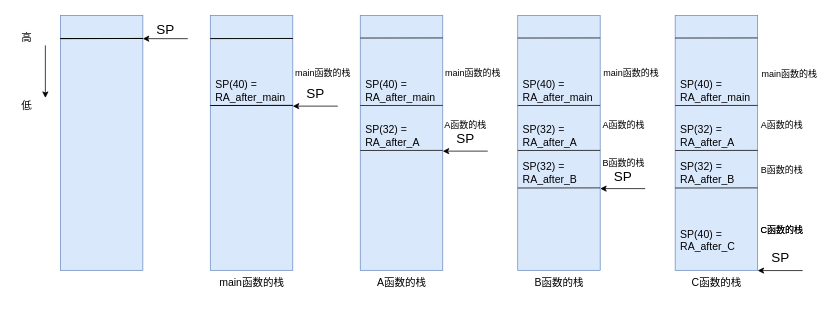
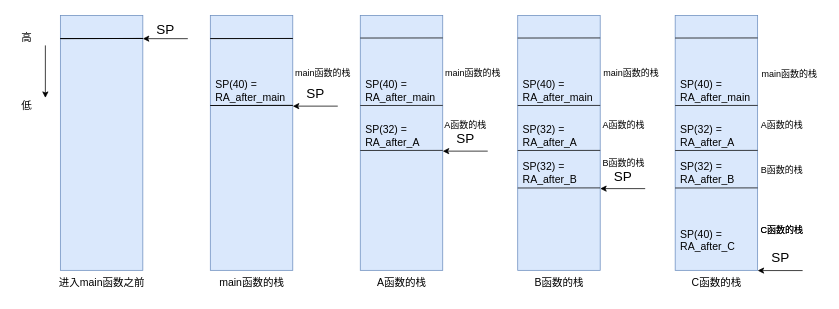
  <mxCell id="0" />
  <mxCell id="1" parent="0" />
  <mxCell id="2" value="" style="rounded=0;whiteSpace=wrap;html=1;fillColor=#dae8fc;strokeColor=#6c8ebf;flipV=1;" vertex="1" parent="1"><mxGeometry x="80" y="20" width="110" height="340" as="geometry" /></mxCell>
  <mxCell id="3" value="&lt;font style=&quot;font-size: 14px;&quot;&gt;高&lt;/font&gt;" style="text;html=1;resizable=0;autosize=1;align=center;verticalAlign=middle;points=[];fillColor=none;strokeColor=none;rounded=0;flipV=1;" vertex="1" parent="1"><mxGeometry x="20" y="40" width="30" height="20" as="geometry" /></mxCell>
  <mxCell id="4" value="&lt;font style=&quot;font-size: 14px;&quot;&gt;低&lt;/font&gt;" style="text;html=1;resizable=0;autosize=1;align=center;verticalAlign=middle;points=[];fillColor=none;strokeColor=none;rounded=0;flipV=1;" vertex="1" parent="1"><mxGeometry x="20" y="130" width="30" height="20" as="geometry" /></mxCell>
  <mxCell id="5" value="" style="endArrow=none;html=1;rounded=0;fontSize=18;exitX=0;exitY=0.076;exitDx=0;exitDy=0;exitPerimeter=0;" edge="1" parent="1"><mxGeometry width="50" height="50" relative="1" as="geometry"><mxPoint x="80" y="50.88" as="sourcePoint" /><mxPoint x="190" y="50.76" as="targetPoint" /></mxGeometry></mxCell>
  <mxCell id="6" value="" style="endArrow=classic;html=1;rounded=0;fontSize=18;" edge="1" parent="1"><mxGeometry width="50" height="50" relative="1" as="geometry"><mxPoint x="250" y="51" as="sourcePoint" /><mxPoint x="190" y="51" as="targetPoint" /></mxGeometry></mxCell>
  <mxCell id="7" value="SP" style="text;html=1;resizable=0;autosize=1;align=center;verticalAlign=middle;points=[];fillColor=none;strokeColor=none;rounded=0;fontSize=18;flipV=1;" vertex="1" parent="1"><mxGeometry x="200" y="24" width="40" height="30" as="geometry" /></mxCell>
+ <mxCell id="8" value="&lt;font style=&quot;font-size: 14px;&quot;&gt;进入main函数之前&lt;/font&gt;" style="text;html=1;resizable=0;autosize=1;align=center;verticalAlign=middle;points=[];fillColor=none;strokeColor=none;rounded=0;fontSize=18;flipV=1;" vertex="1" parent="1"><mxGeometry x="70" y="360" width="130" height="30" as="geometry" /></mxCell>
  <mxCell id="9" value="" style="rounded=0;whiteSpace=wrap;html=1;fillColor=#dae8fc;strokeColor=#6c8ebf;flipV=1;" vertex="1" parent="1"><mxGeometry x="280" y="20" width="110" height="340" as="geometry" /></mxCell>
  <mxCell id="10" value="" style="endArrow=none;html=1;rounded=0;fontSize=18;exitX=0;exitY=0.076;exitDx=0;exitDy=0;exitPerimeter=0;" edge="1" parent="1"><mxGeometry width="50" height="50" relative="1" as="geometry"><mxPoint x="280" y="50.88" as="sourcePoint" /><mxPoint x="390" y="50.76" as="targetPoint" /></mxGeometry></mxCell>
  <mxCell id="11" value="" style="rounded=0;whiteSpace=wrap;html=1;fillColor=#dae8fc;strokeColor=#6c8ebf;flipV=1;" vertex="1" parent="1"><mxGeometry x="480" y="20" width="110" height="340" as="geometry" /></mxCell>
  <mxCell id="12" value="" style="endArrow=none;html=1;rounded=0;fontSize=18;exitX=0;exitY=0.076;exitDx=0;exitDy=0;exitPerimeter=0;" edge="1" parent="1"><mxGeometry width="50" height="50" relative="1" as="geometry"><mxPoint x="480" y="50.17" as="sourcePoint" /><mxPoint x="590" y="50.05" as="targetPoint" /></mxGeometry></mxCell>
  <mxCell id="13" value="" style="endArrow=classic;html=1;rounded=0;fontSize=18;" edge="1" parent="1"><mxGeometry width="50" height="50" relative="1" as="geometry"><mxPoint x="450" y="141" as="sourcePoint" /><mxPoint x="390" y="141" as="targetPoint" /></mxGeometry></mxCell>
  <mxCell id="14" value="SP" style="text;html=1;resizable=0;autosize=1;align=center;verticalAlign=middle;points=[];fillColor=none;strokeColor=none;rounded=0;fontSize=18;flipV=1;" vertex="1" parent="1"><mxGeometry x="400" y="110" width="40" height="30" as="geometry" /></mxCell>
  <mxCell id="15" value="" style="endArrow=none;html=1;rounded=0;fontSize=18;exitX=0;exitY=0.076;exitDx=0;exitDy=0;exitPerimeter=0;" edge="1" parent="1"><mxGeometry width="50" height="50" relative="1" as="geometry"><mxPoint x="280" y="140.16" as="sourcePoint" /><mxPoint x="390" y="140.04" as="targetPoint" /></mxGeometry></mxCell>
  <mxCell id="16" value="" style="endArrow=classic;html=1;rounded=0;fontSize=18;" edge="1" parent="1"><mxGeometry width="50" height="50" relative="1" as="geometry"><mxPoint x="650" y="201" as="sourcePoint" /><mxPoint x="590" y="201" as="targetPoint" /></mxGeometry></mxCell>
  <mxCell id="17" value="SP" style="text;html=1;resizable=0;autosize=1;align=center;verticalAlign=middle;points=[];fillColor=none;strokeColor=none;rounded=0;fontSize=18;flipV=1;" vertex="1" parent="1"><mxGeometry x="600" y="170" width="40" height="30" as="geometry" /></mxCell>
  <mxCell id="18" value="" style="endArrow=none;html=1;rounded=0;fontSize=18;exitX=0;exitY=0.076;exitDx=0;exitDy=0;exitPerimeter=0;" edge="1" parent="1"><mxGeometry width="50" height="50" relative="1" as="geometry"><mxPoint x="480" y="200.16" as="sourcePoint" /><mxPoint x="590" y="200.04" as="targetPoint" /></mxGeometry></mxCell>
  <mxCell id="19" value="" style="endArrow=none;html=1;rounded=0;fontSize=18;exitX=0;exitY=0.076;exitDx=0;exitDy=0;exitPerimeter=0;" edge="1" parent="1"><mxGeometry width="50" height="50" relative="1" as="geometry"><mxPoint x="480" y="140.17" as="sourcePoint" /><mxPoint x="590" y="140.05" as="targetPoint" /></mxGeometry></mxCell>
  <mxCell id="20" value="" style="rounded=0;whiteSpace=wrap;html=1;fillColor=#dae8fc;strokeColor=#6c8ebf;flipV=1;" vertex="1" parent="1"><mxGeometry x="690" y="20" width="110" height="340" as="geometry" /></mxCell>
  <mxCell id="21" value="" style="endArrow=none;html=1;rounded=0;fontSize=18;exitX=0;exitY=0.076;exitDx=0;exitDy=0;exitPerimeter=0;" edge="1" parent="1"><mxGeometry width="50" height="50" relative="1" as="geometry"><mxPoint x="690" y="50.17" as="sourcePoint" /><mxPoint x="800" y="50.05" as="targetPoint" /></mxGeometry></mxCell>
  <mxCell id="22" value="" style="endArrow=none;html=1;rounded=0;fontSize=18;exitX=0;exitY=0.076;exitDx=0;exitDy=0;exitPerimeter=0;" edge="1" parent="1"><mxGeometry width="50" height="50" relative="1" as="geometry"><mxPoint x="690" y="200.16" as="sourcePoint" /><mxPoint x="800" y="200.04" as="targetPoint" /></mxGeometry></mxCell>
  <mxCell id="23" value="" style="endArrow=none;html=1;rounded=0;fontSize=18;exitX=0;exitY=0.076;exitDx=0;exitDy=0;exitPerimeter=0;" edge="1" parent="1"><mxGeometry width="50" height="50" relative="1" as="geometry"><mxPoint x="690" y="140.17" as="sourcePoint" /><mxPoint x="800" y="140.05" as="targetPoint" /></mxGeometry></mxCell>
  <mxCell id="24" value="" style="endArrow=classic;html=1;rounded=0;fontSize=18;" edge="1" parent="1"><mxGeometry width="50" height="50" relative="1" as="geometry"><mxPoint x="860" y="251" as="sourcePoint" /><mxPoint x="800" y="251" as="targetPoint" /></mxGeometry></mxCell>
  <mxCell id="25" value="SP" style="text;html=1;resizable=0;autosize=1;align=center;verticalAlign=middle;points=[];fillColor=none;strokeColor=none;rounded=0;fontSize=18;flipV=1;" vertex="1" parent="1"><mxGeometry x="810" y="220" width="40" height="30" as="geometry" /></mxCell>
  <mxCell id="26" value="" style="endArrow=none;html=1;rounded=0;fontSize=18;exitX=0;exitY=0.076;exitDx=0;exitDy=0;exitPerimeter=0;" edge="1" parent="1"><mxGeometry width="50" height="50" relative="1" as="geometry"><mxPoint x="690" y="250.16" as="sourcePoint" /><mxPoint x="800" y="250.04" as="targetPoint" /></mxGeometry></mxCell>
  <mxCell id="27" value="" style="rounded=0;whiteSpace=wrap;html=1;fillColor=#dae8fc;strokeColor=#6c8ebf;flipV=1;" vertex="1" parent="1"><mxGeometry x="900" y="20" width="110" height="340" as="geometry" /></mxCell>
  <mxCell id="28" value="" style="endArrow=none;html=1;rounded=0;fontSize=18;exitX=0;exitY=0.076;exitDx=0;exitDy=0;exitPerimeter=0;" edge="1" parent="1"><mxGeometry width="50" height="50" relative="1" as="geometry"><mxPoint x="900" y="50.17" as="sourcePoint" /><mxPoint x="1010" y="50.05" as="targetPoint" /></mxGeometry></mxCell>
  <mxCell id="29" value="" style="endArrow=none;html=1;rounded=0;fontSize=18;exitX=0;exitY=0.076;exitDx=0;exitDy=0;exitPerimeter=0;" edge="1" parent="1"><mxGeometry width="50" height="50" relative="1" as="geometry"><mxPoint x="900" y="200.16" as="sourcePoint" /><mxPoint x="1010" y="200.04" as="targetPoint" /></mxGeometry></mxCell>
  <mxCell id="30" value="" style="endArrow=none;html=1;rounded=0;fontSize=18;exitX=0;exitY=0.076;exitDx=0;exitDy=0;exitPerimeter=0;" edge="1" parent="1"><mxGeometry width="50" height="50" relative="1" as="geometry"><mxPoint x="900" y="140.17" as="sourcePoint" /><mxPoint x="1010" y="140.05" as="targetPoint" /></mxGeometry></mxCell>
  <mxCell id="31" value="" style="endArrow=none;html=1;rounded=0;fontSize=18;exitX=0;exitY=0.076;exitDx=0;exitDy=0;exitPerimeter=0;" edge="1" parent="1"><mxGeometry width="50" height="50" relative="1" as="geometry"><mxPoint x="900" y="250.16" as="sourcePoint" /><mxPoint x="1010" y="250.04" as="targetPoint" /></mxGeometry></mxCell>
  <mxCell id="32" value="" style="endArrow=classic;html=1;rounded=0;fontSize=18;" edge="1" parent="1"><mxGeometry width="50" height="50" relative="1" as="geometry"><mxPoint x="1070" y="360.31" as="sourcePoint" /><mxPoint x="1010" y="360.31" as="targetPoint" /></mxGeometry></mxCell>
  <mxCell id="33" value="SP" style="text;html=1;resizable=0;autosize=1;align=center;verticalAlign=middle;points=[];fillColor=none;strokeColor=none;rounded=0;fontSize=18;flipV=1;" vertex="1" parent="1"><mxGeometry x="1020" y="329.31" width="40" height="30" as="geometry" /></mxCell>
  <mxCell id="34" value="&lt;font style=&quot;font-size: 14px;&quot;&gt;main函数的栈&lt;/font&gt;" style="text;html=1;resizable=0;autosize=1;align=center;verticalAlign=middle;points=[];fillColor=none;strokeColor=none;rounded=0;fontSize=18;flipV=1;" vertex="1" parent="1"><mxGeometry x="285" y="360" width="100" height="30" as="geometry" /></mxCell>
  <mxCell id="35" value="&lt;font style=&quot;font-size: 14px;&quot;&gt;A函数的栈&lt;/font&gt;" style="text;html=1;resizable=0;autosize=1;align=center;verticalAlign=middle;points=[];fillColor=none;strokeColor=none;rounded=0;fontSize=18;flipV=1;" vertex="1" parent="1"><mxGeometry x="495" y="360" width="80" height="30" as="geometry" /></mxCell>
  <mxCell id="36" value="&lt;font style=&quot;font-size: 14px;&quot;&gt;B函数的栈&lt;/font&gt;" style="text;html=1;resizable=0;autosize=1;align=center;verticalAlign=middle;points=[];fillColor=none;strokeColor=none;rounded=0;fontSize=18;flipV=1;" vertex="1" parent="1"><mxGeometry x="705" y="360" width="80" height="30" as="geometry" /></mxCell>
  <mxCell id="37" value="&lt;font style=&quot;font-size: 14px;&quot;&gt;C函数的栈&lt;/font&gt;" style="text;html=1;resizable=0;autosize=1;align=center;verticalAlign=middle;points=[];fillColor=none;strokeColor=none;rounded=0;fontSize=18;flipV=1;" vertex="1" parent="1"><mxGeometry x="915" y="360" width="80" height="30" as="geometry" /></mxCell>
  <mxCell id="38" value="" style="endArrow=none;html=1;rounded=0;fontSize=18;exitX=0;exitY=0.076;exitDx=0;exitDy=0;exitPerimeter=0;" edge="1" parent="1"><mxGeometry width="50" height="50" relative="1" as="geometry"><mxPoint x="80" y="50.88" as="sourcePoint" /><mxPoint x="190" y="50.76" as="targetPoint" /></mxGeometry></mxCell>
  <mxCell id="39" value="" style="endArrow=none;html=1;rounded=0;fontSize=18;exitX=0;exitY=0.076;exitDx=0;exitDy=0;exitPerimeter=0;" edge="1" parent="1"><mxGeometry width="50" height="50" relative="1" as="geometry"><mxPoint x="80" y="50.88" as="sourcePoint" /><mxPoint x="190" y="50.76" as="targetPoint" /></mxGeometry></mxCell>
  <mxCell id="40" value="" style="endArrow=none;html=1;rounded=0;fontSize=18;exitX=0;exitY=0.076;exitDx=0;exitDy=0;exitPerimeter=0;" edge="1" parent="1"><mxGeometry width="50" height="50" relative="1" as="geometry"><mxPoint x="280" y="140.16" as="sourcePoint" /><mxPoint x="390" y="140.04" as="targetPoint" /></mxGeometry></mxCell>
  <mxCell id="41" value="" style="endArrow=none;html=1;rounded=0;fontSize=18;exitX=0;exitY=0.076;exitDx=0;exitDy=0;exitPerimeter=0;" edge="1" parent="1"><mxGeometry width="50" height="50" relative="1" as="geometry"><mxPoint x="280" y="50.88" as="sourcePoint" /><mxPoint x="390" y="50.76" as="targetPoint" /></mxGeometry></mxCell>
  <mxCell id="42" value="SP(40) =&amp;nbsp;&lt;br&gt;RA_after_main" style="text;html=1;resizable=0;autosize=1;align=left;verticalAlign=middle;points=[];fillColor=none;strokeColor=none;rounded=0;fontSize=14;flipV=1;" vertex="1" parent="1"><mxGeometry x="285" y="100" width="110" height="40" as="geometry" /></mxCell>
  <mxCell id="43" value="SP(32) =&amp;nbsp;&lt;br&gt;RA_after_A" style="text;html=1;resizable=0;autosize=1;align=left;verticalAlign=middle;points=[];fillColor=none;strokeColor=none;rounded=0;fontSize=14;flipV=1;" vertex="1" parent="1"><mxGeometry x="485" y="160" width="90" height="40" as="geometry" /></mxCell>
  <mxCell id="44" value="SP(40) =&amp;nbsp;&lt;br&gt;RA_after_main" style="text;html=1;resizable=0;autosize=1;align=left;verticalAlign=middle;points=[];fillColor=none;strokeColor=none;rounded=0;fontSize=14;flipV=1;" vertex="1" parent="1"><mxGeometry x="485" y="100" width="110" height="40" as="geometry" /></mxCell>
  <mxCell id="45" value="SP(32) =&amp;nbsp;&lt;br&gt;RA_after_B" style="text;html=1;resizable=0;autosize=1;align=left;verticalAlign=middle;points=[];fillColor=none;strokeColor=none;rounded=0;fontSize=14;flipV=1;" vertex="1" parent="1"><mxGeometry x="695" y="210" width="90" height="40" as="geometry" /></mxCell>
  <mxCell id="46" value="SP(32) =&amp;nbsp;&lt;br&gt;RA_after_A" style="text;html=1;resizable=0;autosize=1;align=left;verticalAlign=middle;points=[];fillColor=none;strokeColor=none;rounded=0;fontSize=14;flipV=1;" vertex="1" parent="1"><mxGeometry x="695" y="160" width="90" height="40" as="geometry" /></mxCell>
  <mxCell id="47" value="SP(40) =&amp;nbsp;&lt;br&gt;RA_after_main" style="text;html=1;resizable=0;autosize=1;align=left;verticalAlign=middle;points=[];fillColor=none;strokeColor=none;rounded=0;fontSize=14;flipV=1;" vertex="1" parent="1"><mxGeometry x="695" y="100" width="110" height="40" as="geometry" /></mxCell>
  <mxCell id="48" value="SP(40) =&amp;nbsp;&lt;br&gt;RA_after_main" style="text;html=1;resizable=0;autosize=1;align=left;verticalAlign=middle;points=[];fillColor=none;strokeColor=none;rounded=0;fontSize=14;flipV=1;" vertex="1" parent="1"><mxGeometry x="905" y="100" width="110" height="40" as="geometry" /></mxCell>
  <mxCell id="49" value="SP(32) =&amp;nbsp;&lt;br&gt;RA_after_A" style="text;html=1;resizable=0;autosize=1;align=left;verticalAlign=middle;points=[];fillColor=none;strokeColor=none;rounded=0;fontSize=14;flipV=1;" vertex="1" parent="1"><mxGeometry x="905" y="160" width="90" height="40" as="geometry" /></mxCell>
  <mxCell id="50" value="SP(32) =&amp;nbsp;&lt;br&gt;RA_after_B" style="text;html=1;resizable=0;autosize=1;align=left;verticalAlign=middle;points=[];fillColor=none;strokeColor=none;rounded=0;fontSize=14;flipV=1;" vertex="1" parent="1"><mxGeometry x="905" y="210" width="90" height="40" as="geometry" /></mxCell>
  <mxCell id="51" value="SP(40) =&amp;nbsp;&lt;br&gt;RA_after_C" style="text;html=1;resizable=0;autosize=1;align=left;verticalAlign=middle;points=[];fillColor=none;strokeColor=none;rounded=0;fontSize=14;flipV=1;" vertex="1" parent="1"><mxGeometry x="905" y="300" width="90" height="40" as="geometry" /></mxCell>
  <mxCell id="52" value="" style="endArrow=classic;html=1;rounded=0;fontSize=18;" edge="1" parent="1"><mxGeometry width="50" height="50" relative="1" as="geometry"><mxPoint x="60" y="60" as="sourcePoint" /><mxPoint x="60" y="130" as="targetPoint" /></mxGeometry></mxCell>
  <mxCell id="53" value="&lt;font style=&quot;font-size: 12px;&quot;&gt;main函数的栈&lt;/font&gt;" style="text;html=1;resizable=0;autosize=1;align=center;verticalAlign=middle;points=[];fillColor=none;strokeColor=none;rounded=0;fontSize=18;flipV=1;" vertex="1" parent="1"><mxGeometry x="385" y="80" width="90" height="30" as="geometry" /></mxCell>
  <mxCell id="54" value="&lt;font style=&quot;font-size: 12px;&quot;&gt;main函数的栈&lt;/font&gt;" style="text;html=1;resizable=0;autosize=1;align=center;verticalAlign=middle;points=[];fillColor=none;strokeColor=none;rounded=0;fontSize=18;flipV=1;" vertex="1" parent="1"><mxGeometry x="585" y="80" width="90" height="30" as="geometry" /></mxCell>
  <mxCell id="55" value="&lt;font style=&quot;font-size: 12px;&quot;&gt;main函数的栈&lt;/font&gt;" style="text;html=1;resizable=0;autosize=1;align=center;verticalAlign=middle;points=[];fillColor=none;strokeColor=none;rounded=0;fontSize=18;flipV=1;" vertex="1" parent="1"><mxGeometry x="796" y="80" width="90" height="30" as="geometry" /></mxCell>
  <mxCell id="56" value="&lt;font style=&quot;font-size: 12px;&quot;&gt;main函数的栈&lt;/font&gt;" style="text;html=1;resizable=0;autosize=1;align=center;verticalAlign=middle;points=[];fillColor=none;strokeColor=none;rounded=0;fontSize=18;flipV=1;" vertex="1" parent="1"><mxGeometry x="1007" y="81" width="90" height="30" as="geometry" /></mxCell>
  <mxCell id="57" value="&lt;font style=&quot;font-size: 12px;&quot;&gt;A函数的栈&lt;/font&gt;" style="text;html=1;resizable=0;autosize=1;align=center;verticalAlign=middle;points=[];fillColor=none;strokeColor=none;rounded=0;fontSize=18;flipV=1;" vertex="1" parent="1"><mxGeometry x="585" y="150" width="70" height="30" as="geometry" /></mxCell>
  <mxCell id="58" value="&lt;font style=&quot;font-size: 12px;&quot;&gt;B函数的栈&lt;/font&gt;" style="text;html=1;resizable=0;autosize=1;align=center;verticalAlign=middle;points=[];fillColor=none;strokeColor=none;rounded=0;fontSize=18;flipV=1;" vertex="1" parent="1"><mxGeometry x="1007" y="210" width="70" height="30" as="geometry" /></mxCell>
  <mxCell id="59" value="&lt;font style=&quot;font-size: 12px;&quot;&gt;C函数的栈&lt;/font&gt;" style="text;html=1;resizable=0;autosize=1;align=center;verticalAlign=middle;points=[];fillColor=none;strokeColor=none;rounded=0;fontSize=18;flipV=1;" vertex="1" parent="1"><mxGeometry x="1007" y="290" width="70" height="30" as="geometry" /></mxCell>
  <mxCell id="60" value="&lt;font style=&quot;font-size: 12px;&quot;&gt;B函数的栈&lt;/font&gt;" style="text;html=1;resizable=0;autosize=1;align=center;verticalAlign=middle;points=[];fillColor=none;strokeColor=none;rounded=0;fontSize=18;flipV=1;" vertex="1" parent="1"><mxGeometry x="796" y="200" width="70" height="30" as="geometry" /></mxCell>
  <mxCell id="61" value="&lt;font style=&quot;font-size: 12px;&quot;&gt;C函数的栈&lt;/font&gt;" style="text;html=1;resizable=0;autosize=1;align=center;verticalAlign=middle;points=[];fillColor=none;strokeColor=none;rounded=0;fontSize=18;flipV=1;" vertex="1" parent="1"><mxGeometry x="1007" y="290" width="70" height="30" as="geometry" /></mxCell>
  <mxCell id="62" value="&lt;font style=&quot;font-size: 12px;&quot;&gt;A函数的栈&lt;/font&gt;" style="text;html=1;resizable=0;autosize=1;align=center;verticalAlign=middle;points=[];fillColor=none;strokeColor=none;rounded=0;fontSize=18;flipV=1;" vertex="1" parent="1"><mxGeometry x="796" y="150" width="70" height="30" as="geometry" /></mxCell>
  <mxCell id="63" value="&lt;font style=&quot;font-size: 12px;&quot;&gt;A函数的栈&lt;/font&gt;" style="text;html=1;resizable=0;autosize=1;align=center;verticalAlign=middle;points=[];fillColor=none;strokeColor=none;rounded=0;fontSize=18;flipV=1;" vertex="1" parent="1"><mxGeometry x="1007" y="150" width="70" height="30" as="geometry" /></mxCell>
